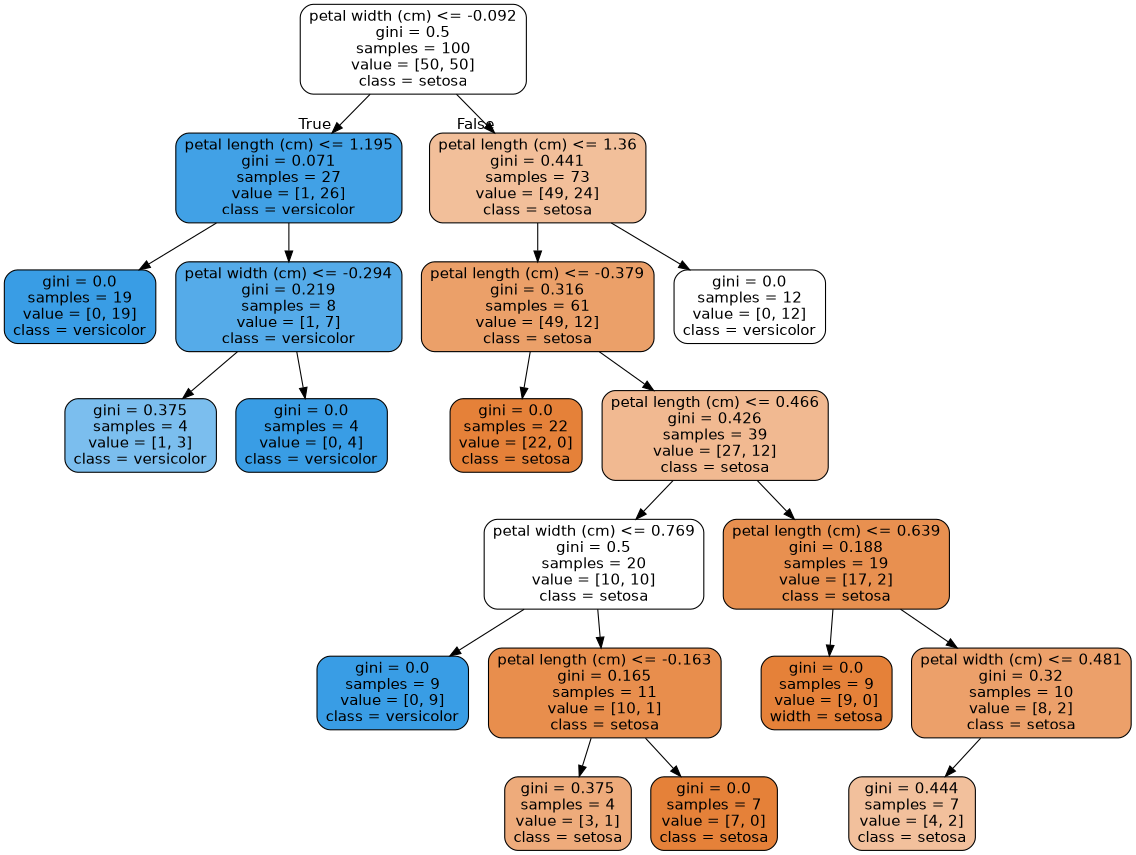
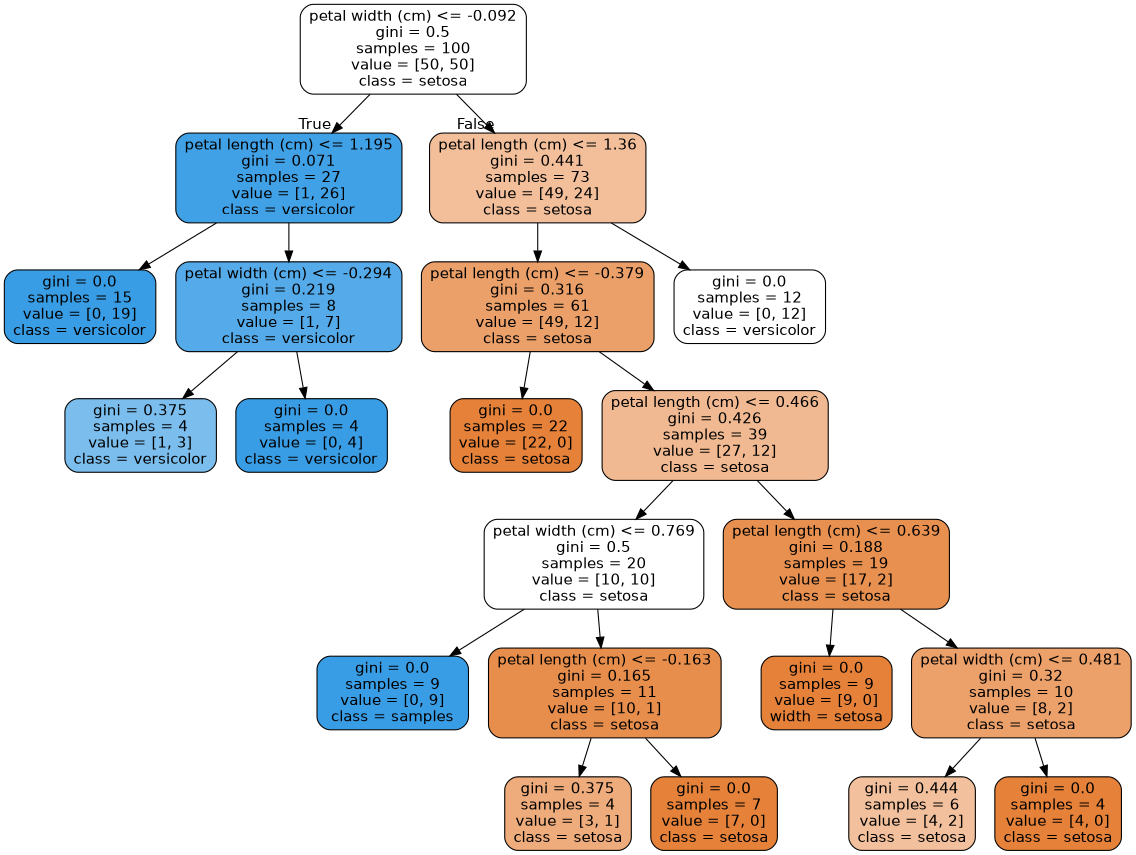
  digraph {
    node [color=black fillcolor="#e58139" fontname=helvetica shape=box style="filled, rounded"]
    edge [fontname=helvetica]
    n1 [fillcolor="#ffffff" label="petal width (cm) <= -0.092\ngini = 0.5\nsamples = 100\nvalue = [50, 50]\nclass = setosa"]
    n2 [fillcolor="#41a1e6" label="petal length (cm) <= 1.195\ngini = 0.071\nsamples = 27\nvalue = [1, 26]\nclass = versicolor"]
    n3 [fillcolor="#f2bf9a" label="petal length (cm) <= 1.36\ngini = 0.441\nsamples = 73\nvalue = [49, 24]\nclass = setosa"]
-   n4 [fillcolor="#399de5" label="gini = 0.0\nsamples = 19\nvalue = [0, 19]\nclass = versicolor"]
+   n4 [fillcolor="#399de5" label="gini = 0.0\nsamples = 15\nvalue = [0, 19]\nclass = versicolor"]
    n5 [fillcolor="#55abe9" label="petal width (cm) <= -0.294\ngini = 0.219\nsamples = 8\nvalue = [1, 7]\nclass = versicolor"]
    n6 [fillcolor="#eba069" label="petal length (cm) <= -0.379\ngini = 0.316\nsamples = 61\nvalue = [49, 12]\nclass = setosa"]
    n7 [fillcolor="#ffffff" label="gini = 0.0\nsamples = 12\nvalue = [0, 12]\nclass = versicolor"]
    n8 [fillcolor="#7bbeee" label="gini = 0.375\nsamples = 4\nvalue = [1, 3]\nclass = versicolor"]
    n9 [fillcolor="#399de5" label="gini = 0.0\nsamples = 4\nvalue = [0, 4]\nclass = versicolor"]
    n10 [label="gini = 0.0\nsamples = 22\nvalue = [22, 0]\nclass = setosa"]
    n11 [fillcolor="#f1b991" label="petal length (cm) <= 0.466\ngini = 0.426\nsamples = 39\nvalue = [27, 12]\nclass = setosa"]
    n12 [fillcolor="#ffffff" label="petal width (cm) <= 0.769\ngini = 0.5\nsamples = 20\nvalue = [10, 10]\nclass = setosa"]
    n13 [fillcolor="#e89050" label="petal length (cm) <= 0.639\ngini = 0.188\nsamples = 19\nvalue = [17, 2]\nclass = setosa"]
-   n14 [fillcolor="#399de5" label="gini = 0.0\nsamples = 9\nvalue = [0, 9]\nclass = versicolor"]
+   n14 [fillcolor="#399de5" label="gini = 0.0\nsamples = 9\nvalue = [0, 9]\nclass = samples"]
    n15 [fillcolor="#e88e4d" label="petal length (cm) <= -0.163\ngini = 0.165\nsamples = 11\nvalue = [10, 1]\nclass = setosa"]
    n16 [label="gini = 0.0\nsamples = 9\nvalue = [9, 0]\nwidth = setosa"]
    n17 [fillcolor="#eca06a" label="petal width (cm) <= 0.481\ngini = 0.32\nsamples = 10\nvalue = [8, 2]\nclass = setosa"]
    n18 [fillcolor="#eeab7b" label="gini = 0.375\nsamples = 4\nvalue = [3, 1]\nclass = setosa"]
    n19 [label="gini = 0.0\nsamples = 7\nvalue = [7, 0]\nclass = setosa"]
-   n20 [fillcolor="#f2c09c" label="gini = 0.444\nsamples = 7\nvalue = [4, 2]\nclass = setosa"]
+   n20 [fillcolor="#f2c09c" label="gini = 0.444\nsamples = 6\nvalue = [4, 2]\nclass = setosa"]
+   n21 [label="gini = 0.0\nsamples = 4\nvalue = [4, 0]\nclass = setosa"]
    n1 -> n2 [headlabel=True labelangle=45 labeldistance=2.5]
    n1 -> n3 [headlabel=False labelangle=-45 labeldistance=2.5]
    n2 -> n4
    n2 -> n5
    n3 -> n6
    n3 -> n7
    n5 -> n8
    n5 -> n9
    n6 -> n10
    n6 -> n11
    n11 -> n12
    n11 -> n13
    n12 -> n14
    n12 -> n15
    n13 -> n16
    n13 -> n17
    n15 -> n18
    n15 -> n19
    n17 -> n20
+   n17 -> n21
  }
